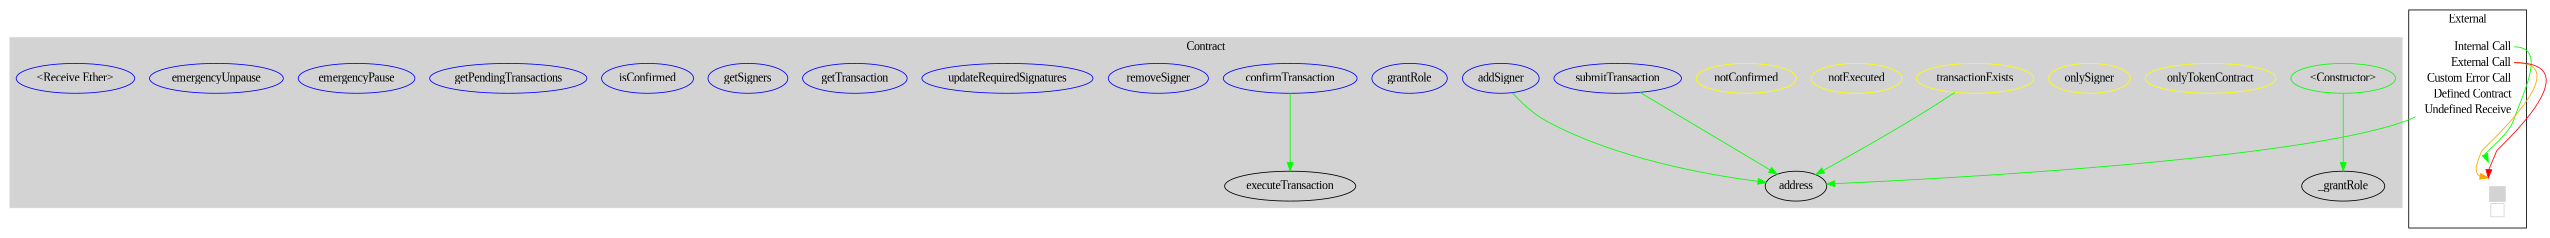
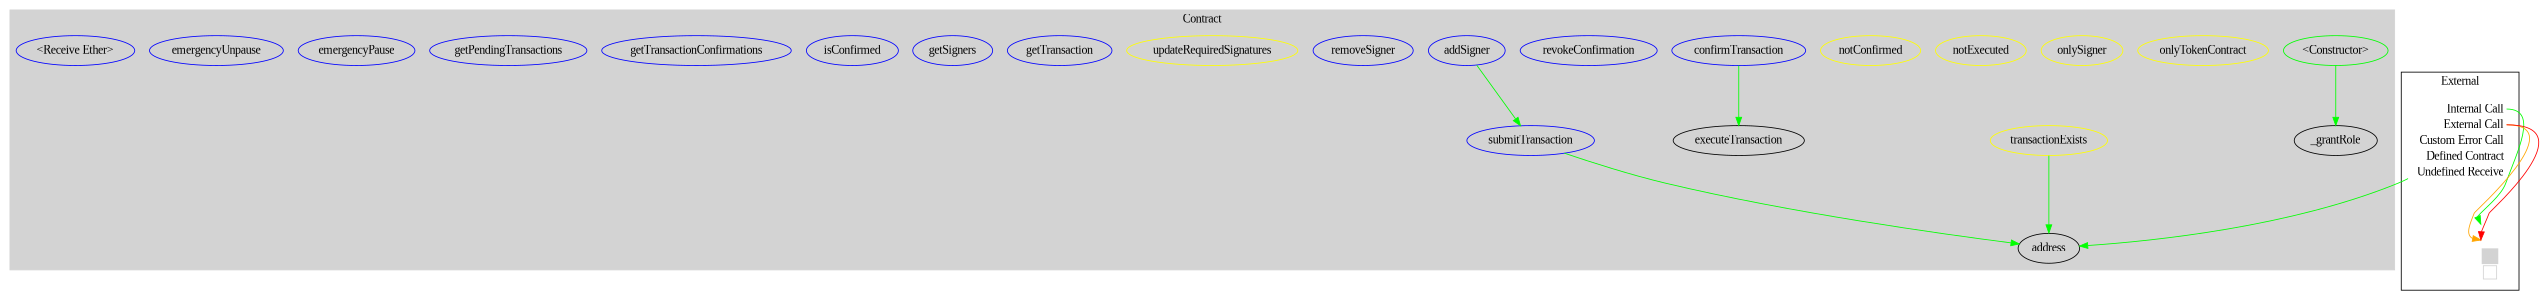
  digraph {
    compound=true
    fontname="Liberation Serif"
    rankdir=TB
    node [color=blue fontname="Liberation Serif"]
    edge [color=green fontname="Liberation Serif"]
    n1 [color=green label="<Constructor>"]
    n2 [color=yellow label=onlyTokenContract]
    n3 [color=yellow label=onlySigner]
    n4 [color=yellow label=transactionExists]
    n5 [color=yellow label=notExecuted]
    n6 [color=yellow label=notConfirmed]
    n7 [label=submitTransaction]
    n8 [label=confirmTransaction]
-   n9 [label=grantRole]
+   n9 [label=revokeConfirmation]
    n10 [label=executeTransaction color=""]
    n11 [label=addSigner]
    n12 [label=removeSigner]
-   n13 [label=updateRequiredSignatures]
+   n13 [color=yellow label=updateRequiredSignatures]
    n14 [label=getTransaction]
    n15 [label=getSigners]
    n16 [label=isConfirmed]
+   n17 [label=getTransactionConfirmations]
    n18 [label=getPendingTransactions]
    n19 [label=emergencyPause]
    n20 [label=emergencyUnpause]
    n21 [label="<Receive Ether>"]
    n22 [label=address color=""]
    n23 [label=_grantRole color=""]
    n24 [label=<<table border="0" cellpadding="2" cellspacing="0" cellborder="0">   <tr><td align="right" port="i1">Internal Call</td></tr>   <tr><td align="right" port="i2">External Call</td></tr>   <tr><td align="right" port="i2">Custom Error Call</td></tr>   <tr><td align="right" port="i3">Defined Contract</td></tr>   <tr><td align="right" port="i4">Undefined Receive</td></tr>   </table>> shape=plaintext color=""]
    n25 [label=<<table border="0" cellpadding="2" cellspacing="0" cellborder="0">   <tr><td port="i1">&nbsp;&nbsp;&nbsp;</td></tr>   <tr><td port="i2">&nbsp;&nbsp;&nbsp;</td></tr>   <tr><td port="i3" bgcolor="lightgray">&nbsp;&nbsp;&nbsp;</td></tr>   <tr><td port="i4">     <table border="1" cellborder="0" cellspacing="0" cellpadding="7" color="lightgray">       <tr>        <td></td>       </tr>      </table>   </td></tr>   </table>> shape=plaintext color=""]
    subgraph cluster_1 {
      bgcolor=lightgray
      color=lightgray
      label=Contract
      style=filled
      n1
      n2
      n3
      n4
      n5
      n6
      n7
      n8
      n9
      n10
      n11
      n12
      n13
      n14
      n15
      n16
+     n17
      n18
      n19
      n20
      n21
      n22
      n23
    }
    subgraph cluster_2 {
      label=External
      n24
      n25
    }
    n1 -> n23
    n4 -> n22
    n7 -> n22
    n8 -> n10
-   n11 -> n22
+   n11 -> n7
    n24 -> n22
    n24 -> n25 [headport="i1:w" tailport="i1:e"]
    n24 -> n25 [color=orange headport="i2:w" tailport="i2:e"]
    n24 -> n25 [color=red headport="i2:w" tailport="i2:e"]
  }
